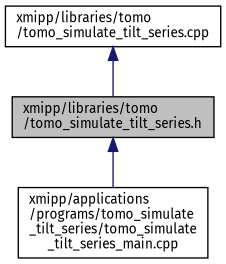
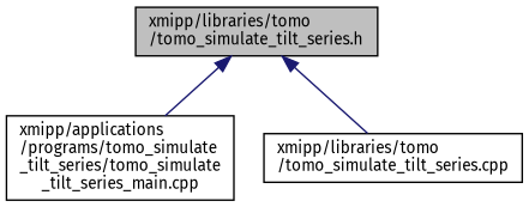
  digraph {
    fontname="Fira Sans"
    node [color=black fillcolor=white fontname="Fira Sans" fontsize=10 shape=record style=filled]
    edge [color=midnightblue dir=back fontname="Fira Sans" fontsize=10 labelfontname=Helvetica labelfontsize=10 style=solid]
    n1 [fillcolor=grey75 fontcolor=black height=0.2 label="xmipp/libraries/tomo\l/tomo_simulate_tilt_series.h" width=0.4]
    n2 [height=0.2 label="xmipp/applications\l/programs/tomo_simulate\l_tilt_series/tomo_simulate\l_tilt_series_main.cpp" width=0.4]
    n3 [height=0.2 label="xmipp/libraries/tomo\l/tomo_simulate_tilt_series.cpp" width=0.4]
    n1 -> n2
-   n3 -> n1
+   n1 -> n3
  }
